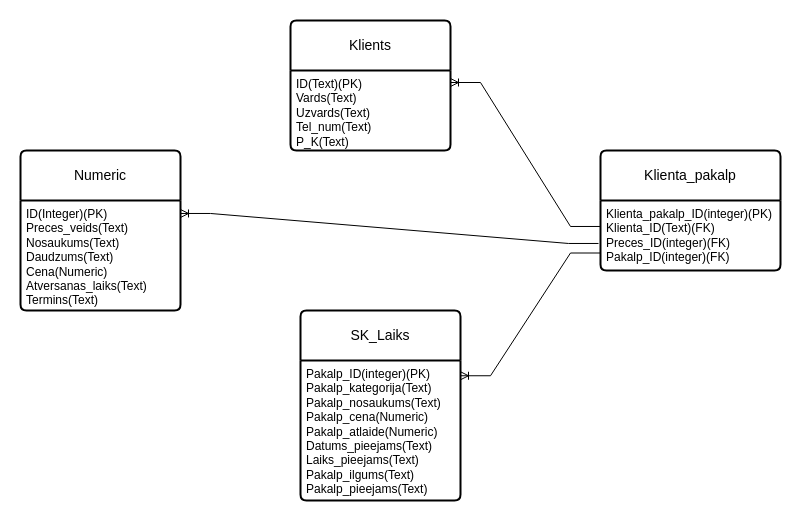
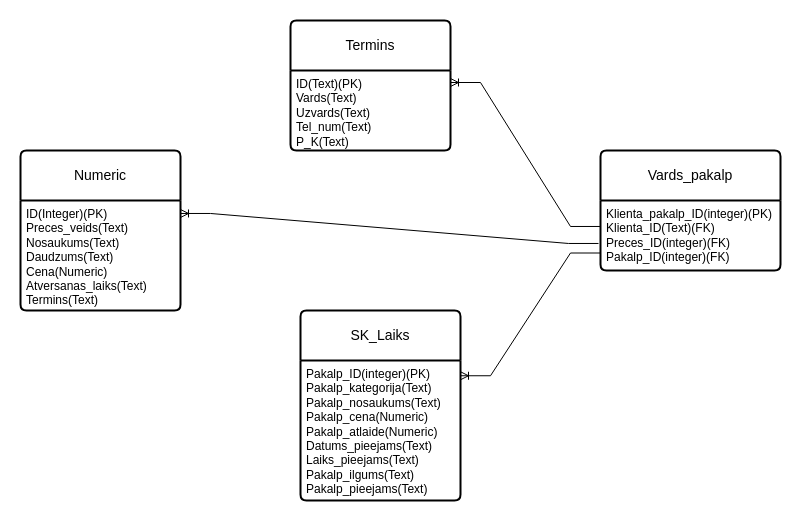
  <mxCell id="0" />
  <mxCell id="1" parent="0" />
- <mxCell id="2" value="Klients" style="swimlane;childLayout=stackLayout;horizontal=1;startSize=50;horizontalStack=0;rounded=1;fontSize=14;fontStyle=0;strokeWidth=2;resizeParent=0;resizeLast=1;shadow=0;dashed=0;align=center;arcSize=4;whiteSpace=wrap;html=1;" parent="1" vertex="1"><mxGeometry x="290" y="20" width="160" height="130" as="geometry" /></mxCell>
+ <mxCell id="2" value="Termins" style="swimlane;childLayout=stackLayout;horizontal=1;startSize=50;horizontalStack=0;rounded=1;fontSize=14;fontStyle=0;strokeWidth=2;resizeParent=0;resizeLast=1;shadow=0;dashed=0;align=center;arcSize=4;whiteSpace=wrap;html=1;" parent="1" vertex="1"><mxGeometry x="290" y="20" width="160" height="130" as="geometry" /></mxCell>
  <mxCell id="3" value="ID(Text)(PK)&lt;br&gt;Vards(Text)&lt;br style=&quot;border-color: var(--border-color);&quot;&gt;Uzvards(Text)&lt;br style=&quot;border-color: var(--border-color);&quot;&gt;Tel_num(Text)&lt;br style=&quot;border-color: var(--border-color);&quot;&gt;P_K(Text)" style="align=left;strokeColor=none;fillColor=none;spacingLeft=4;fontSize=12;verticalAlign=top;resizable=0;rotatable=0;part=1;html=1;" parent="2" vertex="1"><mxGeometry y="50" width="160" height="80" as="geometry" /></mxCell>
  <mxCell id="4" value="Numeric" style="swimlane;childLayout=stackLayout;horizontal=1;startSize=50;horizontalStack=0;rounded=1;fontSize=14;fontStyle=0;strokeWidth=2;resizeParent=0;resizeLast=1;shadow=0;dashed=0;align=center;arcSize=4;whiteSpace=wrap;html=1;" parent="1" vertex="1"><mxGeometry x="20" y="150" width="160" height="160" as="geometry" /></mxCell>
  <mxCell id="5" value="ID(Integer)(PK)&lt;br&gt;Preces_veids(Text)&lt;br style=&quot;border-color: var(--border-color);&quot;&gt;Nosaukums(Text)&lt;br style=&quot;border-color: var(--border-color);&quot;&gt;Daudzums(Text)&lt;br style=&quot;border-color: var(--border-color);&quot;&gt;Cena(Numeric)&lt;br&gt;Atversanas_laiks(Text)&lt;br style=&quot;border-color: var(--border-color);&quot;&gt;Termins(Text)" style="align=left;strokeColor=none;fillColor=none;spacingLeft=4;fontSize=12;verticalAlign=top;resizable=0;rotatable=0;part=1;html=1;" parent="4" vertex="1"><mxGeometry y="50" width="160" height="110" as="geometry" /></mxCell>
  <mxCell id="6" value="SK_Laiks" style="swimlane;childLayout=stackLayout;horizontal=1;startSize=50;horizontalStack=0;rounded=1;fontSize=14;fontStyle=0;strokeWidth=2;resizeParent=0;resizeLast=1;shadow=0;dashed=0;align=center;arcSize=4;whiteSpace=wrap;html=1;" parent="1" vertex="1"><mxGeometry x="300" y="310" width="160" height="190" as="geometry" /></mxCell>
  <mxCell id="7" value="Pakalp_ID(integer)(PK)&lt;br&gt;Pakalp_kategorija(Text)&lt;br&gt;Pakalp_nosaukums(Text)&lt;br&gt;Pakalp_cena(Numeric)&lt;br&gt;Pakalp_atlaide(Numeric)&lt;br&gt;Datums_pieejams(Text)&lt;br&gt;Laiks_pieejams(Text)&lt;br&gt;Pakalp_ilgums(Text)&lt;br&gt;Pakalp_pieejams(Text)" style="align=left;strokeColor=none;fillColor=none;spacingLeft=4;fontSize=12;verticalAlign=top;resizable=0;rotatable=0;part=1;html=1;" parent="6" vertex="1"><mxGeometry y="50" width="160" height="140" as="geometry" /></mxCell>
- <mxCell id="8" value="Klienta_pakalp" style="swimlane;childLayout=stackLayout;horizontal=1;startSize=50;horizontalStack=0;rounded=1;fontSize=14;fontStyle=0;strokeWidth=2;resizeParent=0;resizeLast=1;shadow=0;dashed=0;align=center;arcSize=4;whiteSpace=wrap;html=1;" parent="1" vertex="1"><mxGeometry x="600" y="150" width="180" height="120" as="geometry" /></mxCell>
+ <mxCell id="8" value="Vards_pakalp" style="swimlane;childLayout=stackLayout;horizontal=1;startSize=50;horizontalStack=0;rounded=1;fontSize=14;fontStyle=0;strokeWidth=2;resizeParent=0;resizeLast=1;shadow=0;dashed=0;align=center;arcSize=4;whiteSpace=wrap;html=1;" parent="1" vertex="1"><mxGeometry x="600" y="150" width="180" height="120" as="geometry" /></mxCell>
  <mxCell id="9" value="Klienta_pakalp_ID(integer)(PK)&lt;br&gt;Klienta_ID(Text)(FK)&lt;br&gt;Preces_ID(integer)(FK)&lt;br&gt;Pakalp_ID(integer)(FK)" style="align=left;strokeColor=none;fillColor=none;spacingLeft=4;fontSize=12;verticalAlign=top;resizable=0;rotatable=0;part=1;html=1;" parent="8" vertex="1"><mxGeometry y="50" width="180" height="70" as="geometry" /></mxCell>
  <mxCell id="10" value="" style="edgeStyle=entityRelationEdgeStyle;fontSize=12;html=1;endArrow=ERoneToMany;rounded=0;exitX=0;exitY=0.371;exitDx=0;exitDy=0;exitPerimeter=0;entryX=1;entryY=0.15;entryDx=0;entryDy=0;entryPerimeter=0;" parent="1" source="9" target="3" edge="1"><mxGeometry width="100" height="100" relative="1" as="geometry"><mxPoint x="360" y="370" as="sourcePoint" /><mxPoint x="550" y="60" as="targetPoint" /><Array as="points"><mxPoint x="510" y="120" /><mxPoint x="520" y="120" /><mxPoint x="540" y="120" /><mxPoint x="560" y="79" /></Array></mxGeometry></mxCell>
  <mxCell id="11" value="" style="edgeStyle=entityRelationEdgeStyle;fontSize=12;html=1;endArrow=ERoneToMany;rounded=0;exitX=-0.011;exitY=0.614;exitDx=0;exitDy=0;entryX=1;entryY=0.118;entryDx=0;entryDy=0;entryPerimeter=0;exitPerimeter=0;" parent="1" source="9" target="5" edge="1"><mxGeometry width="100" height="100" relative="1" as="geometry"><mxPoint x="360" y="370" as="sourcePoint" /><mxPoint x="460" y="270" as="targetPoint" /></mxGeometry></mxCell>
  <mxCell id="12" value="" style="edgeStyle=entityRelationEdgeStyle;fontSize=12;html=1;endArrow=ERoneToMany;rounded=0;exitX=0;exitY=0.75;exitDx=0;exitDy=0;entryX=1;entryY=0.109;entryDx=0;entryDy=0;entryPerimeter=0;" parent="1" source="9" target="7" edge="1"><mxGeometry width="100" height="100" relative="1" as="geometry"><mxPoint x="360" y="370" as="sourcePoint" /><mxPoint x="460" y="270" as="targetPoint" /></mxGeometry></mxCell>
